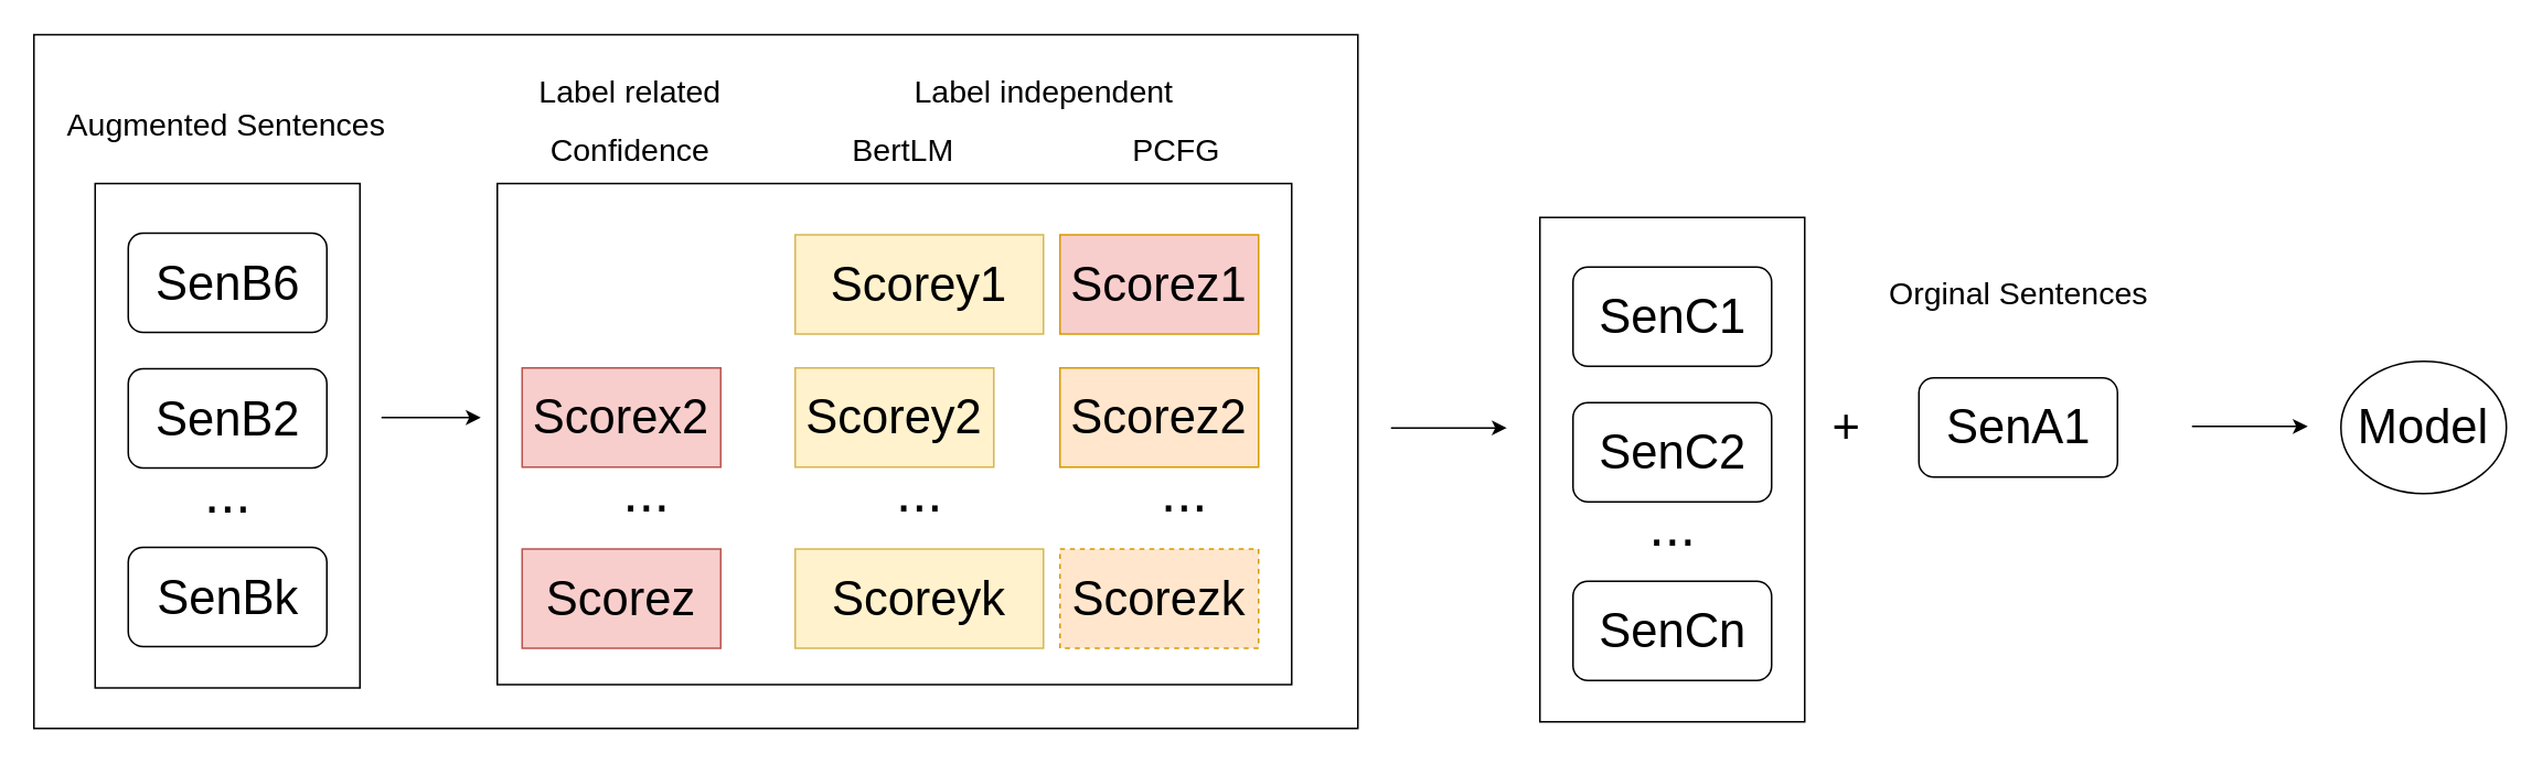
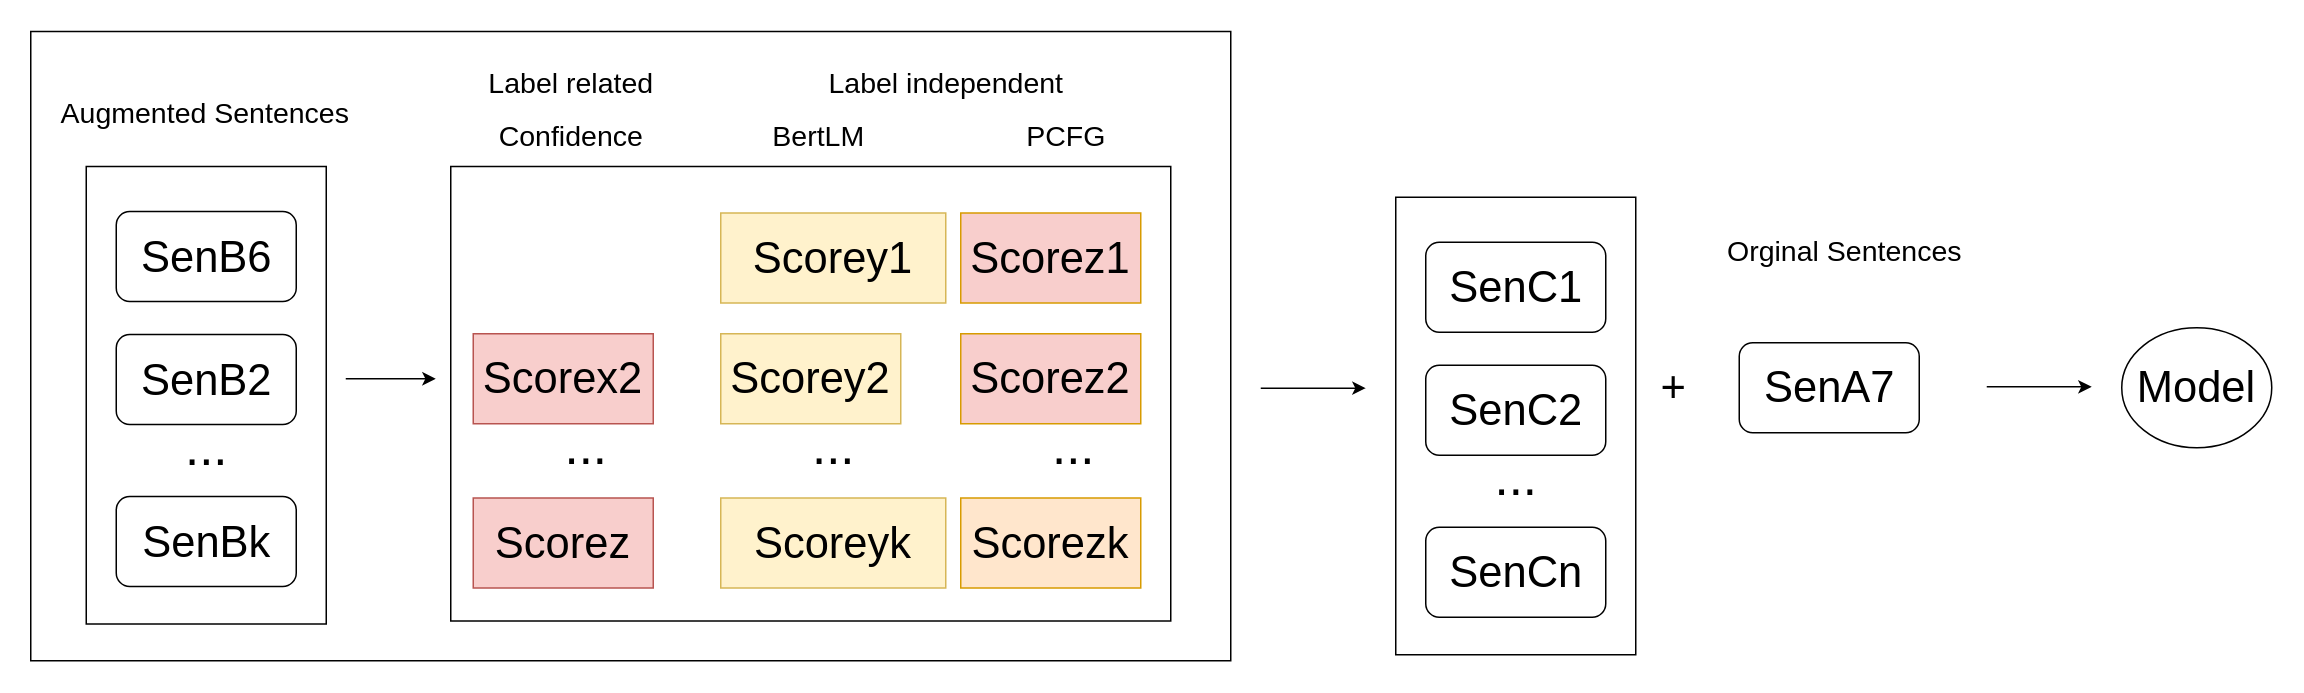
  <mxCell id="0" />
  <mxCell id="1" parent="0" />
  <mxCell id="2" value="" style="endArrow=classic;html=1;" edge="1" parent="1"><mxGeometry width="50" height="50" relative="1" as="geometry"><mxPoint x="1324" y="257.41" as="sourcePoint" /><mxPoint x="1394" y="257.41" as="targetPoint" /></mxGeometry></mxCell>
  <mxCell id="3" value="&lt;font style=&quot;font-size: 29px&quot;&gt;Model&lt;/font&gt;" style="ellipse;whiteSpace=wrap;html=1;rounded=0;sketch=0;" vertex="1" parent="1"><mxGeometry x="1414" y="218" width="100" height="80" as="geometry" /></mxCell>
  <mxCell id="4" value="" style="rounded=1;whiteSpace=wrap;html=1;" vertex="1" parent="1"><mxGeometry x="1159" y="228" width="120" height="60" as="geometry" /></mxCell>
- <mxCell id="5" value="&lt;font style=&quot;font-size: 29px&quot;&gt;SenA1&lt;/font&gt;" style="text;html=1;resizable=0;autosize=1;align=center;verticalAlign=middle;points=[];rounded=0;fontSize=29;" vertex="1" parent="1"><mxGeometry x="1169" y="238" width="100" height="40" as="geometry" /></mxCell>
- <mxCell id="6" value="Orginal Sentences" style="text;html=1;align=center;verticalAlign=middle;resizable=0;points=[];autosize=1;fontSize=19;" vertex="1" parent="1"><mxGeometry x="1134" y="162.5" width="170" height="30" as="geometry" /></mxCell>
+ <mxCell id="5" value="&lt;font style=&quot;font-size: 29px&quot;&gt;SenA7&lt;/font&gt;" style="text;html=1;resizable=0;autosize=1;align=center;verticalAlign=middle;points=[];rounded=0;fontSize=29;" vertex="1" parent="1"><mxGeometry x="1169" y="238" width="100" height="40" as="geometry" /></mxCell>
+ <mxCell id="6" value="Orginal Sentences" style="text;html=1;align=center;verticalAlign=middle;resizable=0;points=[];autosize=1;fontSize=19;" vertex="1" parent="1"><mxGeometry x="1144" y="152.5" width="170" height="30" as="geometry" /></mxCell>
  <mxCell id="7" value="&lt;font style=&quot;font-size: 29px&quot;&gt;+&lt;/font&gt;" style="text;html=1;align=center;verticalAlign=middle;resizable=0;points=[];autosize=1;" vertex="1" parent="1"><mxGeometry x="1100" y="248" width="30" height="20" as="geometry" /></mxCell>
  <mxCell id="8" value="" style="rounded=0;whiteSpace=wrap;html=1;sketch=0;" vertex="1" parent="1"><mxGeometry x="930" y="131" width="160" height="305" as="geometry" /></mxCell>
  <mxCell id="9" value="" style="rounded=1;whiteSpace=wrap;html=1;" vertex="1" parent="1"><mxGeometry x="950" y="243" width="120" height="60" as="geometry" /></mxCell>
  <mxCell id="10" value="&lt;font style=&quot;font-size: 29px&quot;&gt;SenC2&lt;/font&gt;" style="text;html=1;resizable=0;autosize=1;align=center;verticalAlign=middle;points=[];fillColor=none;strokeColor=none;rounded=0;fontSize=29;" vertex="1" parent="1"><mxGeometry x="960" y="253" width="100" height="40" as="geometry" /></mxCell>
  <mxCell id="11" value="" style="rounded=1;whiteSpace=wrap;html=1;" vertex="1" parent="1"><mxGeometry x="950" y="161" width="120" height="60" as="geometry" /></mxCell>
  <mxCell id="12" value="&lt;font style=&quot;font-size: 29px&quot;&gt;SenC1&lt;/font&gt;" style="text;html=1;resizable=0;autosize=1;align=center;verticalAlign=middle;points=[];fillColor=none;strokeColor=none;rounded=0;fontSize=29;" vertex="1" parent="1"><mxGeometry x="960" y="171" width="100" height="40" as="geometry" /></mxCell>
  <mxCell id="13" value="" style="rounded=1;whiteSpace=wrap;html=1;" vertex="1" parent="1"><mxGeometry x="950" y="351" width="120" height="60" as="geometry" /></mxCell>
  <mxCell id="14" value="&lt;font style=&quot;font-size: 29px&quot;&gt;SenCn&lt;/font&gt;" style="text;html=1;resizable=0;autosize=1;align=center;verticalAlign=middle;points=[];fillColor=none;strokeColor=none;rounded=0;fontSize=29;" vertex="1" parent="1"><mxGeometry x="960" y="361" width="100" height="40" as="geometry" /></mxCell>
  <mxCell id="15" value="..." style="text;html=1;align=center;verticalAlign=middle;resizable=0;points=[];autosize=1;fontSize=34;" vertex="1" parent="1"><mxGeometry x="990" y="293" width="40" height="50" as="geometry" /></mxCell>
  <mxCell id="16" value="" style="rounded=0;whiteSpace=wrap;html=1;" vertex="1" parent="1"><mxGeometry x="20" y="20.5" width="800" height="419.5" as="geometry" /></mxCell>
  <mxCell id="17" value="Augmented Sentences" style="text;html=1;align=center;verticalAlign=middle;resizable=0;points=[];autosize=1;fontSize=19;" vertex="1" parent="1"><mxGeometry x="31" y="60.5" width="210" height="30" as="geometry" /></mxCell>
  <mxCell id="18" value="" style="rounded=0;whiteSpace=wrap;html=1;sketch=0;" vertex="1" parent="1"><mxGeometry x="57" y="110.5" width="160" height="305" as="geometry" /></mxCell>
  <mxCell id="19" value="" style="rounded=1;whiteSpace=wrap;html=1;" vertex="1" parent="1"><mxGeometry x="77" y="222.5" width="120" height="60" as="geometry" /></mxCell>
  <mxCell id="20" value="&lt;font style=&quot;font-size: 29px&quot;&gt;SenB2&lt;/font&gt;" style="text;html=1;resizable=0;autosize=1;align=center;verticalAlign=middle;points=[];fillColor=none;strokeColor=none;rounded=0;fontSize=29;" vertex="1" parent="1"><mxGeometry x="87" y="232.5" width="100" height="40" as="geometry" /></mxCell>
  <mxCell id="21" value="" style="rounded=1;whiteSpace=wrap;html=1;" vertex="1" parent="1"><mxGeometry x="77" y="140.5" width="120" height="60" as="geometry" /></mxCell>
  <mxCell id="22" value="&lt;font style=&quot;font-size: 29px&quot;&gt;SenB6&lt;/font&gt;" style="text;html=1;resizable=0;autosize=1;align=center;verticalAlign=middle;points=[];fillColor=none;strokeColor=none;rounded=0;fontSize=29;" vertex="1" parent="1"><mxGeometry x="87" y="150.5" width="100" height="40" as="geometry" /></mxCell>
  <mxCell id="23" value="" style="rounded=1;whiteSpace=wrap;html=1;" vertex="1" parent="1"><mxGeometry x="77" y="330.5" width="120" height="60" as="geometry" /></mxCell>
  <mxCell id="24" value="&lt;font style=&quot;font-size: 29px&quot;&gt;SenBk&lt;/font&gt;" style="text;html=1;resizable=0;autosize=1;align=center;verticalAlign=middle;points=[];fillColor=none;strokeColor=none;rounded=0;fontSize=29;" vertex="1" parent="1"><mxGeometry x="87" y="340.5" width="100" height="40" as="geometry" /></mxCell>
  <mxCell id="25" value="..." style="text;html=1;align=center;verticalAlign=middle;resizable=0;points=[];autosize=1;fontSize=34;" vertex="1" parent="1"><mxGeometry x="117" y="272.5" width="40" height="50" as="geometry" /></mxCell>
  <mxCell id="26" value="" style="rounded=0;whiteSpace=wrap;html=1;sketch=0;" vertex="1" parent="1"><mxGeometry x="300" y="110.5" width="480" height="303" as="geometry" /></mxCell>
  <mxCell id="27" value="Label&amp;nbsp;&lt;span&gt;related&lt;/span&gt;" style="text;html=1;align=center;verticalAlign=middle;resizable=0;points=[];autosize=1;fontSize=19;" vertex="1" parent="1"><mxGeometry x="315" y="40.5" width="130" height="30" as="geometry" /></mxCell>
  <mxCell id="28" value="Label&amp;nbsp;independent" style="text;html=1;align=center;verticalAlign=middle;resizable=0;points=[];autosize=1;fontSize=19;" vertex="1" parent="1"><mxGeometry x="545" y="40.5" width="170" height="30" as="geometry" /></mxCell>
  <mxCell id="29" value="Confidence" style="text;html=1;align=center;verticalAlign=middle;resizable=0;points=[];autosize=1;fontSize=19;" vertex="1" parent="1"><mxGeometry x="325" y="75.5" width="110" height="30" as="geometry" /></mxCell>
  <mxCell id="30" value="BertLM" style="text;html=1;align=center;verticalAlign=middle;resizable=0;points=[];autosize=1;fontSize=19;" vertex="1" parent="1"><mxGeometry x="505" y="75.5" width="80" height="30" as="geometry" /></mxCell>
  <mxCell id="31" value="PCFG" style="text;html=1;align=center;verticalAlign=middle;resizable=0;points=[];autosize=1;fontSize=19;" vertex="1" parent="1"><mxGeometry x="675" y="75.5" width="70" height="30" as="geometry" /></mxCell>
  <mxCell id="32" value="&lt;font style=&quot;font-size: 29px&quot;&gt;Scorex2&lt;/font&gt;" style="rounded=0;whiteSpace=wrap;html=1;sketch=0;fillColor=#f8cecc;strokeColor=#b85450;" vertex="1" parent="1"><mxGeometry x="315" y="222" width="120" height="60" as="geometry" /></mxCell>
  <mxCell id="33" value="&lt;font style=&quot;font-size: 29px&quot;&gt;Scorez&lt;/font&gt;" style="rounded=0;whiteSpace=wrap;html=1;sketch=0;fillColor=#f8cecc;strokeColor=#b85450;" vertex="1" parent="1"><mxGeometry x="315" y="331.5" width="120" height="60" as="geometry" /></mxCell>
  <mxCell id="34" value="..." style="text;html=1;align=center;verticalAlign=middle;resizable=0;points=[];autosize=1;fontSize=34;" vertex="1" parent="1"><mxGeometry x="370" y="272" width="40" height="50" as="geometry" /></mxCell>
  <mxCell id="35" value="&lt;font style=&quot;font-size: 29px&quot;&gt;Scorey1&lt;/font&gt;" style="rounded=0;whiteSpace=wrap;html=1;sketch=0;fillColor=#fff2cc;strokeColor=#d6b656;" vertex="1" parent="1"><mxGeometry x="480" y="141.5" width="150" height="60" as="geometry" /></mxCell>
  <mxCell id="36" value="&lt;font style=&quot;font-size: 29px&quot;&gt;Scorey2&lt;/font&gt;" style="rounded=0;whiteSpace=wrap;html=1;sketch=0;fillColor=#fff2cc;strokeColor=#d6b656;" vertex="1" parent="1"><mxGeometry x="480" y="222" width="120" height="60" as="geometry" /></mxCell>
  <mxCell id="37" value="&lt;font style=&quot;font-size: 29px&quot;&gt;Scoreyk&lt;/font&gt;" style="rounded=0;whiteSpace=wrap;html=1;sketch=0;fillColor=#fff2cc;strokeColor=#d6b656;" vertex="1" parent="1"><mxGeometry x="480" y="331.5" width="150" height="60" as="geometry" /></mxCell>
  <mxCell id="38" value="..." style="text;html=1;align=center;verticalAlign=middle;resizable=0;points=[];autosize=1;fontSize=34;" vertex="1" parent="1"><mxGeometry x="535" y="272" width="40" height="50" as="geometry" /></mxCell>
  <mxCell id="39" value="&lt;font style=&quot;font-size: 29px&quot;&gt;Scorez1&lt;/font&gt;" style="rounded=0;whiteSpace=wrap;html=1;sketch=0;fillColor=#f8cecc;strokeColor=#d79b00;" vertex="1" parent="1"><mxGeometry x="640" y="141.5" width="120" height="60" as="geometry" /></mxCell>
- <mxCell id="40" value="&lt;font style=&quot;font-size: 29px&quot;&gt;Scorez2&lt;/font&gt;" style="rounded=0;whiteSpace=wrap;html=1;sketch=0;fillColor=#ffe6cc;strokeColor=#d79b00;" vertex="1" parent="1"><mxGeometry x="640" y="222" width="120" height="60" as="geometry" /></mxCell>
- <mxCell id="41" value="&lt;font style=&quot;font-size: 29px&quot;&gt;Scorezk&lt;/font&gt;" style="rounded=0;whiteSpace=wrap;html=1;sketch=0;fillColor=#ffe6cc;strokeColor=#d79b00;dashed=1;" vertex="1" parent="1"><mxGeometry x="640" y="331.5" width="120" height="60" as="geometry" /></mxCell>
+ <mxCell id="40" value="&lt;font style=&quot;font-size: 29px&quot;&gt;Scorez2&lt;/font&gt;" style="rounded=0;whiteSpace=wrap;html=1;sketch=0;fillColor=#f8cecc;strokeColor=#d79b00;" vertex="1" parent="1"><mxGeometry x="640" y="222" width="120" height="60" as="geometry" /></mxCell>
+ <mxCell id="41" value="&lt;font style=&quot;font-size: 29px&quot;&gt;Scorezk&lt;/font&gt;" style="rounded=0;whiteSpace=wrap;html=1;sketch=0;fillColor=#ffe6cc;strokeColor=#d79b00;" vertex="1" parent="1"><mxGeometry x="640" y="331.5" width="120" height="60" as="geometry" /></mxCell>
  <mxCell id="42" value="..." style="text;html=1;align=center;verticalAlign=middle;resizable=0;points=[];autosize=1;fontSize=34;" vertex="1" parent="1"><mxGeometry x="695" y="272" width="40" height="50" as="geometry" /></mxCell>
  <mxCell id="43" value="" style="endArrow=classic;html=1;" edge="1" parent="1"><mxGeometry width="50" height="50" relative="1" as="geometry"><mxPoint x="230" y="252" as="sourcePoint" /><mxPoint x="290" y="252" as="targetPoint" /></mxGeometry></mxCell>
  <mxCell id="44" value="" style="endArrow=classic;html=1;" edge="1" parent="1"><mxGeometry width="50" height="50" relative="1" as="geometry"><mxPoint x="840" y="258.29" as="sourcePoint" /><mxPoint x="910" y="258.29" as="targetPoint" /></mxGeometry></mxCell>
